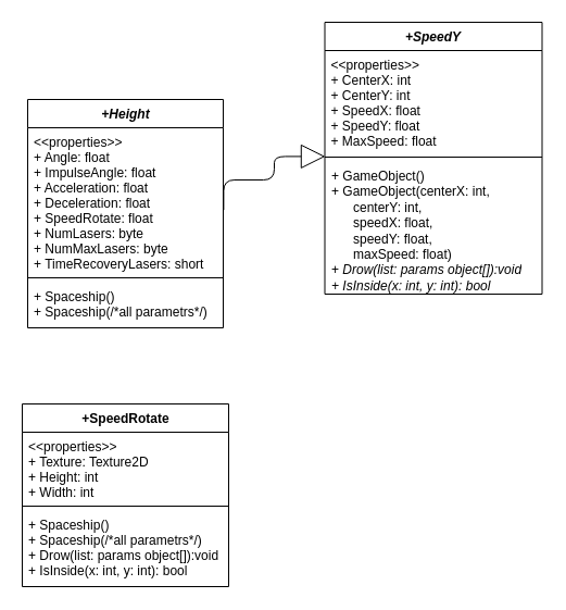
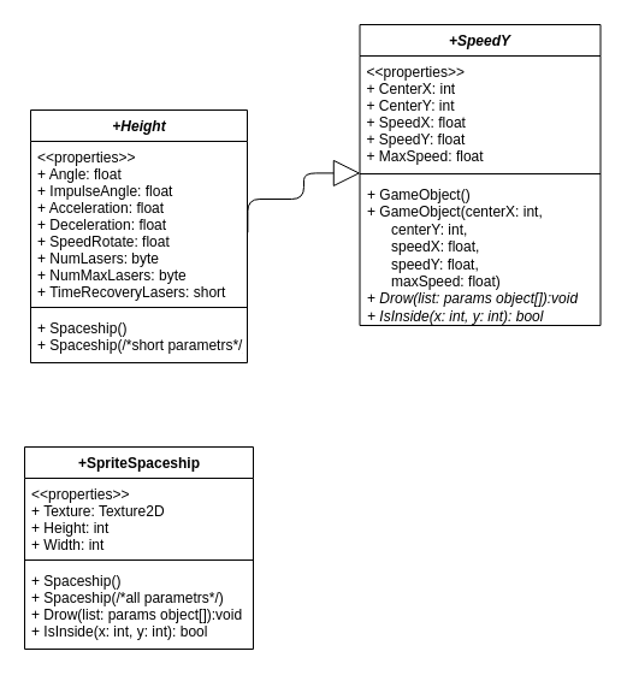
  <mxCell id="0" />
  <mxCell id="1" parent="0" />
  <mxCell id="2" value="+SpeedY" style="swimlane;fontStyle=3;align=center;verticalAlign=top;childLayout=stackLayout;horizontal=1;startSize=26;horizontalStack=0;resizeParent=1;resizeParentMax=0;resizeLast=0;collapsible=1;marginBottom=0;" parent="1" vertex="1"><mxGeometry x="298.5" y="20" width="200" height="250" as="geometry"><mxRectangle x="313.5" y="9" width="110" height="26" as="alternateBounds" /></mxGeometry></mxCell>
  <mxCell id="3" value="&lt;&lt;properties&gt;&gt;&#10;+ CenterX: int&#10;+ CenterY: int&#10;+ SpeedX: float&#10;+ SpeedY: float&#10;+ MaxSpeed: float" style="text;strokeColor=none;fillColor=none;align=left;verticalAlign=top;spacingLeft=4;spacingRight=4;overflow=hidden;rotatable=0;points=[[0,0.5],[1,0.5]];portConstraint=eastwest;" parent="2" vertex="1"><mxGeometry y="26" width="200" height="94" as="geometry" /></mxCell>
  <mxCell id="4" value="" style="line;strokeWidth=1;fillColor=none;align=left;verticalAlign=middle;spacingTop=-1;spacingLeft=3;spacingRight=3;rotatable=0;labelPosition=right;points=[];portConstraint=eastwest;" parent="2" vertex="1"><mxGeometry y="120" width="200" height="8" as="geometry" /></mxCell>
  <mxCell id="5" value="+ GameObject()&lt;br&gt;+ GameObject(centerX: int,&lt;br&gt;&amp;nbsp; &amp;nbsp; &amp;nbsp; centerY: int,&lt;br&gt;&amp;nbsp; &amp;nbsp; &amp;nbsp; speedX: float,&lt;br&gt;&amp;nbsp; &amp;nbsp; &amp;nbsp; speedY: float,&lt;br&gt;&amp;nbsp; &amp;nbsp; &amp;nbsp; maxSpeed: float)&lt;br&gt;+&amp;nbsp;&lt;i&gt;Drow(list: params object[]):void&lt;br&gt;+ IsInside(x: int, y: int): bool&lt;br&gt;&lt;/i&gt;" style="text;strokeColor=none;fillColor=none;align=left;verticalAlign=top;spacingLeft=4;spacingRight=4;overflow=hidden;rotatable=0;points=[[0,0.5],[1,0.5]];portConstraint=eastwest;fontStyle=0;html=1;" parent="2" vertex="1"><mxGeometry y="128" width="200" height="122" as="geometry" /></mxCell>
  <mxCell id="6" value="&lt;i&gt;+Height&lt;/i&gt;" style="swimlane;fontStyle=1;align=center;verticalAlign=top;childLayout=stackLayout;horizontal=1;startSize=26;horizontalStack=0;resizeParent=1;resizeParentMax=0;resizeLast=0;collapsible=1;marginBottom=0;html=1;" parent="1" vertex="1"><mxGeometry x="25" y="91" width="180" height="210" as="geometry"><mxRectangle x="50" y="81" width="100" height="26" as="alternateBounds" /></mxGeometry></mxCell>
  <mxCell id="7" value="&lt;&lt;properties&gt;&gt;&#10;+ Angle: float&#10;+ ImpulseAngle: float&#10;+ Acceleration: float&#10;+ Deceleration: float&#10;+ SpeedRotate: float&#10;+ NumLasers: byte&#10;+ NumMaxLasers: byte&#10;+ TimeRecoveryLasers: short" style="text;strokeColor=none;fillColor=none;align=left;verticalAlign=top;spacingLeft=4;spacingRight=4;overflow=hidden;rotatable=0;points=[[0,0.5],[1,0.5]];portConstraint=eastwest;" parent="6" vertex="1"><mxGeometry y="26" width="180" height="134" as="geometry" /></mxCell>
  <mxCell id="8" value="" style="line;strokeWidth=1;fillColor=none;align=left;verticalAlign=middle;spacingTop=-1;spacingLeft=3;spacingRight=3;rotatable=0;labelPosition=right;points=[];portConstraint=eastwest;" parent="6" vertex="1"><mxGeometry y="160" width="180" height="8" as="geometry" /></mxCell>
- <mxCell id="9" value="+ Spaceship()&#10;+ Spaceship(/*all parametrs*/)" style="text;strokeColor=none;fillColor=none;align=left;verticalAlign=top;spacingLeft=4;spacingRight=4;overflow=hidden;rotatable=0;points=[[0,0.5],[1,0.5]];portConstraint=eastwest;" parent="6" vertex="1"><mxGeometry y="168" width="180" height="42" as="geometry" /></mxCell>
+ <mxCell id="9" value="+ Spaceship()&#10;+ Spaceship(/*short parametrs*/)" style="text;strokeColor=none;fillColor=none;align=left;verticalAlign=top;spacingLeft=4;spacingRight=4;overflow=hidden;rotatable=0;points=[[0,0.5],[1,0.5]];portConstraint=eastwest;" parent="6" vertex="1"><mxGeometry y="168" width="180" height="42" as="geometry" /></mxCell>
  <mxCell id="10" style="edgeStyle=orthogonalEdgeStyle;orthogonalLoop=1;jettySize=auto;html=1;entryX=0.002;entryY=0.429;entryDx=0;entryDy=0;entryPerimeter=0;rounded=1;endArrow=block;endFill=0;strokeWidth=1;endSize=20;exitX=1.002;exitY=0.565;exitDx=0;exitDy=0;exitPerimeter=0;" parent="1" source="7" target="4" edge="1"><mxGeometry relative="1" as="geometry"><Array as="points"><mxPoint x="205" y="165" /><mxPoint x="252" y="165" /><mxPoint x="252" y="143" /></Array></mxGeometry></mxCell>
- <mxCell id="11" value="+SpeedRotate" style="swimlane;fontStyle=1;align=center;verticalAlign=top;childLayout=stackLayout;horizontal=1;startSize=26;horizontalStack=0;resizeParent=1;resizeParentMax=0;resizeLast=0;collapsible=1;marginBottom=0;html=1;" parent="1" vertex="1"><mxGeometry x="20" y="371" width="190" height="168" as="geometry" /></mxCell>
+ <mxCell id="11" value="+SpriteSpaceship" style="swimlane;fontStyle=1;align=center;verticalAlign=top;childLayout=stackLayout;horizontal=1;startSize=26;horizontalStack=0;resizeParent=1;resizeParentMax=0;resizeLast=0;collapsible=1;marginBottom=0;html=1;" parent="1" vertex="1"><mxGeometry x="20" y="371" width="190" height="168" as="geometry" /></mxCell>
  <mxCell id="12" value="&lt;&lt;properties&gt;&gt;&#10;+ Texture: Texture2D&#10;+ Height: int&#10;+ Width: int" style="text;strokeColor=none;fillColor=none;align=left;verticalAlign=top;spacingLeft=4;spacingRight=4;overflow=hidden;rotatable=0;points=[[0,0.5],[1,0.5]];portConstraint=eastwest;" parent="11" vertex="1"><mxGeometry y="26" width="190" height="64" as="geometry" /></mxCell>
  <mxCell id="13" value="" style="line;strokeWidth=1;fillColor=none;align=left;verticalAlign=middle;spacingTop=-1;spacingLeft=3;spacingRight=3;rotatable=0;labelPosition=right;points=[];portConstraint=eastwest;" parent="11" vertex="1"><mxGeometry y="90" width="190" height="8" as="geometry" /></mxCell>
  <mxCell id="14" value="+ Spaceship()&#10;+ Spaceship(/*all parametrs*/)&#10;+ Drow(list: params object[]):void&#10;+ IsInside(x: int, y: int): bool" style="text;strokeColor=none;fillColor=none;align=left;verticalAlign=top;spacingLeft=4;spacingRight=4;overflow=hidden;rotatable=0;points=[[0,0.5],[1,0.5]];portConstraint=eastwest;" parent="11" vertex="1"><mxGeometry y="98" width="190" height="70" as="geometry" /></mxCell>
